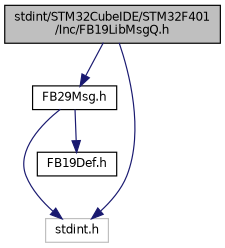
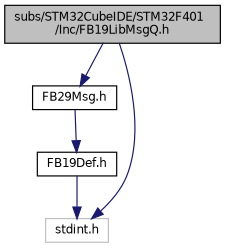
  digraph {
    node [color=black fillcolor=white fontname=Helvetica fontsize=10 shape=record style=filled]
    edge [color=midnightblue fontname=Helvetica fontsize=10 labelfontname=Helvetica labelfontsize=10 style=solid]
-   n1 [fillcolor=grey75 fontcolor=black height=0.2 label="stdint/STM32CubeIDE/STM32F401\l/Inc/FB19LibMsgQ.h" width=0.4]
+   n1 [fillcolor=grey75 fontcolor=black height=0.2 label="subs/STM32CubeIDE/STM32F401\l/Inc/FB19LibMsgQ.h" width=0.4]
    n2 [height=0.2 label="FB29Msg.h" width=0.4]
    n3 [color=grey75 height=0.2 label="stdint.h" width=0.4]
    n4 [height=0.2 label="FB19Def.h" width=0.4]
    n1 -> n2
    n1 -> n3
-   n2 -> n3
+   n4 -> n3
    n2 -> n4
  }
